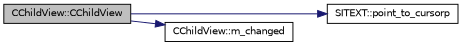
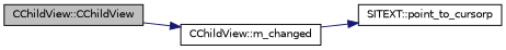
  digraph {
    rankdir=LR
    node [color=black fillcolor=white fontname=Helvetica fontsize=10 shape=record style=filled]
    edge [color=midnightblue fontname=Helvetica fontsize=10 labelfontname=Helvetica labelfontsize=10 style=solid]
    n1 [fillcolor=grey75 fontcolor=black height=0.2 label="CChildView::CChildView" width=0.4]
    n2 [height=0.2 label="SITEXT::point_to_cursorp" width=0.4]
    n3 [height=0.2 label="CChildView::m_changed" width=0.4]
-   n1 -> n2
+   n3 -> n2
    n1 -> n3
  }
